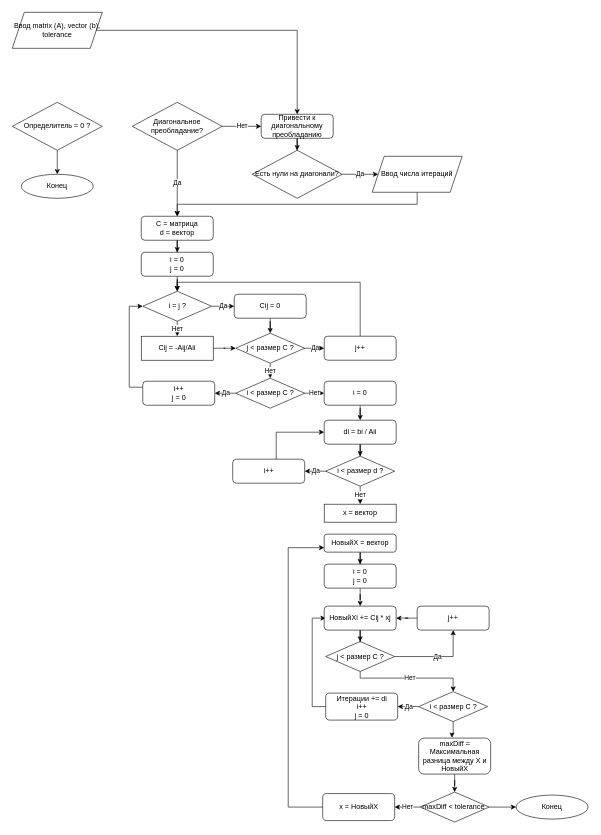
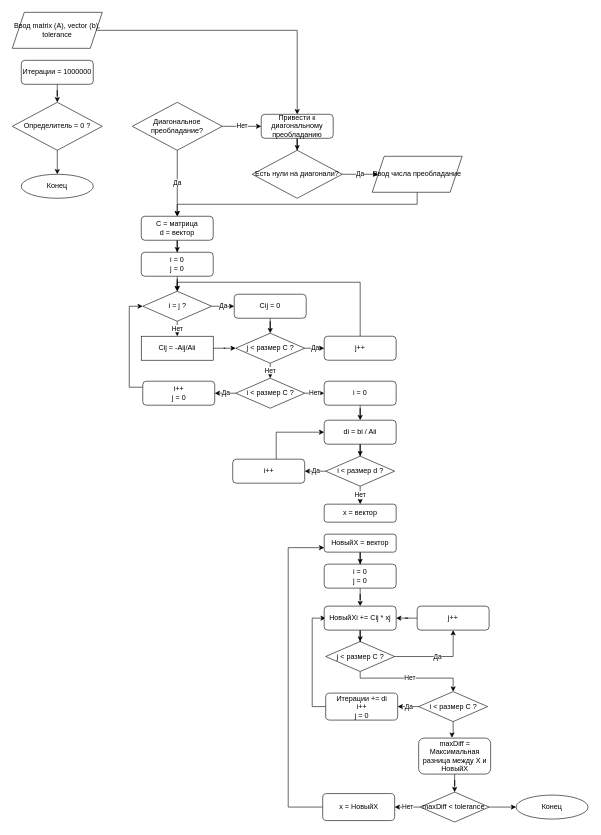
  <mxCell id="0" />
  <mxCell id="1" parent="0" />
  <mxCell id="2" style="edgeStyle=orthogonalEdgeStyle;rounded=0;orthogonalLoop=1;jettySize=auto;html=1;" edge="1" parent="1" source="3" target="17"><mxGeometry relative="1" as="geometry" /></mxCell>
  <mxCell id="3" value="Ввод matrix (A), vector (b), tolerance" style="shape=parallelogram;perimeter=parallelogramPerimeter;whiteSpace=wrap;html=1;fixedSize=1;" vertex="1" parent="1"><mxGeometry x="20" y="20" width="150" height="60" as="geometry" /></mxCell>
  <mxCell id="4" style="edgeStyle=orthogonalEdgeStyle;rounded=0;orthogonalLoop=1;jettySize=auto;html=1;entryX=0.5;entryY=0;entryDx=0;entryDy=0;" edge="1" parent="1" source="5" target="6"><mxGeometry relative="1" as="geometry" /></mxCell>
  <mxCell id="5" value="Определитель = 0 ?" style="rhombus;whiteSpace=wrap;html=1;" vertex="1" parent="1"><mxGeometry x="20" y="170" width="150" height="80" as="geometry" /></mxCell>
  <mxCell id="6" value="Конец" style="ellipse;whiteSpace=wrap;html=1;" vertex="1" parent="1"><mxGeometry x="35" y="290" width="120" height="40" as="geometry" /></mxCell>
  <mxCell id="7" value="Нет" style="edgeStyle=orthogonalEdgeStyle;rounded=0;orthogonalLoop=1;jettySize=auto;html=1;entryX=0;entryY=0.5;entryDx=0;entryDy=0;" edge="1" parent="1" source="9" target="17"><mxGeometry relative="1" as="geometry" /></mxCell>
  <mxCell id="8" value="Да" style="edgeStyle=orthogonalEdgeStyle;rounded=0;orthogonalLoop=1;jettySize=auto;html=1;" edge="1" parent="1" source="9" target="19"><mxGeometry relative="1" as="geometry" /></mxCell>
  <mxCell id="9" value="Диагональное преобладание?" style="rhombus;whiteSpace=wrap;html=1;" vertex="1" parent="1"><mxGeometry x="220" y="170" width="150" height="80" as="geometry" /></mxCell>
  <mxCell id="10" value="Да" style="edgeStyle=orthogonalEdgeStyle;rounded=0;orthogonalLoop=1;jettySize=auto;html=1;" edge="1" parent="1" source="11" target="15"><mxGeometry relative="1" as="geometry" /></mxCell>
  <mxCell id="11" value="Есть нули на диагонали?" style="rhombus;whiteSpace=wrap;html=1;" vertex="1" parent="1"><mxGeometry x="420" y="250" width="150" height="80" as="geometry" /></mxCell>
+ <mxCell id="12" style="edgeStyle=orthogonalEdgeStyle;rounded=0;orthogonalLoop=1;jettySize=auto;html=1;entryX=0.5;entryY=0;entryDx=0;entryDy=0;" edge="1" parent="1" source="13" target="5"><mxGeometry relative="1" as="geometry" /></mxCell>
+ <mxCell id="13" value="Итерации = 1000000" style="rounded=1;whiteSpace=wrap;html=1;" vertex="1" parent="1"><mxGeometry x="35" y="100" width="120" height="40" as="geometry" /></mxCell>
  <mxCell id="14" style="edgeStyle=orthogonalEdgeStyle;rounded=0;orthogonalLoop=1;jettySize=auto;html=1;entryX=0.5;entryY=0;entryDx=0;entryDy=0;" edge="1" parent="1" source="15" target="19"><mxGeometry relative="1" as="geometry"><Array as="points"><mxPoint x="695" y="340" /><mxPoint x="295" y="340" /></Array></mxGeometry></mxCell>
- <mxCell id="15" value="Ввод числа итераций" style="shape=parallelogram;perimeter=parallelogramPerimeter;whiteSpace=wrap;html=1;fixedSize=1;" vertex="1" parent="1"><mxGeometry x="620" y="260" width="150" height="60" as="geometry" /></mxCell>
+ <mxCell id="15" value="Ввод числа преобладание" style="shape=parallelogram;perimeter=parallelogramPerimeter;whiteSpace=wrap;html=1;fixedSize=1;" vertex="1" parent="1"><mxGeometry x="620" y="260" width="150" height="60" as="geometry" /></mxCell>
  <mxCell id="16" style="edgeStyle=orthogonalEdgeStyle;rounded=0;orthogonalLoop=1;jettySize=auto;html=1;" edge="1" parent="1" source="17" target="11"><mxGeometry relative="1" as="geometry" /></mxCell>
  <mxCell id="17" value="Привести к диагональному преобладанию" style="rounded=1;whiteSpace=wrap;html=1;" vertex="1" parent="1"><mxGeometry x="435" y="190" width="120" height="40" as="geometry" /></mxCell>
  <mxCell id="18" style="edgeStyle=orthogonalEdgeStyle;rounded=0;orthogonalLoop=1;jettySize=auto;html=1;entryX=0.5;entryY=0;entryDx=0;entryDy=0;" edge="1" parent="1" source="19" target="21"><mxGeometry relative="1" as="geometry" /></mxCell>
  <mxCell id="19" value="C = матрица&lt;br&gt;d = вектор" style="rounded=1;whiteSpace=wrap;html=1;" vertex="1" parent="1"><mxGeometry x="235" y="360" width="120" height="40" as="geometry" /></mxCell>
  <mxCell id="20" style="edgeStyle=orthogonalEdgeStyle;rounded=0;orthogonalLoop=1;jettySize=auto;html=1;entryX=0.5;entryY=0;entryDx=0;entryDy=0;" edge="1" parent="1" source="21" target="24"><mxGeometry relative="1" as="geometry" /></mxCell>
  <mxCell id="21" value="i = 0&lt;br&gt;j = 0" style="rounded=1;whiteSpace=wrap;html=1;" vertex="1" parent="1"><mxGeometry x="235" y="420" width="120" height="40" as="geometry" /></mxCell>
  <mxCell id="22" value="Да" style="edgeStyle=orthogonalEdgeStyle;rounded=0;orthogonalLoop=1;jettySize=auto;html=1;entryX=0;entryY=0.5;entryDx=0;entryDy=0;" edge="1" parent="1" source="24" target="26"><mxGeometry relative="1" as="geometry" /></mxCell>
  <mxCell id="23" value="Нет" style="edgeStyle=orthogonalEdgeStyle;rounded=0;orthogonalLoop=1;jettySize=auto;html=1;entryX=0.5;entryY=0;entryDx=0;entryDy=0;" edge="1" parent="1" source="24" target="28"><mxGeometry relative="1" as="geometry" /></mxCell>
  <mxCell id="24" value="i = j ?" style="rhombus;whiteSpace=wrap;html=1;" vertex="1" parent="1"><mxGeometry x="237.5" y="485" width="115" height="50" as="geometry" /></mxCell>
  <mxCell id="25" style="edgeStyle=orthogonalEdgeStyle;rounded=0;orthogonalLoop=1;jettySize=auto;html=1;" edge="1" parent="1" source="26" target="31"><mxGeometry relative="1" as="geometry" /></mxCell>
  <mxCell id="26" value="Cij = 0" style="rounded=1;whiteSpace=wrap;html=1;" vertex="1" parent="1"><mxGeometry x="390" y="490" width="120" height="40" as="geometry" /></mxCell>
  <mxCell id="27" style="edgeStyle=orthogonalEdgeStyle;rounded=0;orthogonalLoop=1;jettySize=auto;html=1;entryX=0;entryY=0.5;entryDx=0;entryDy=0;" edge="1" parent="1" source="28" target="31"><mxGeometry relative="1" as="geometry" /></mxCell>
  <mxCell id="28" value="Cij = -Aij/Aii" style="whiteSpace=wrap;html=1;rounded=0;" vertex="1" parent="1"><mxGeometry x="235" y="560" width="120" height="40" as="geometry" /></mxCell>
  <mxCell id="29" value="Да" style="edgeStyle=orthogonalEdgeStyle;rounded=0;orthogonalLoop=1;jettySize=auto;html=1;entryX=0;entryY=0.5;entryDx=0;entryDy=0;" edge="1" parent="1" source="31" target="36"><mxGeometry x="0.328" relative="1" as="geometry"><mxPoint as="offset" /></mxGeometry></mxCell>
  <mxCell id="30" value="Нет" style="edgeStyle=orthogonalEdgeStyle;rounded=0;orthogonalLoop=1;jettySize=auto;html=1;entryX=0.5;entryY=0;entryDx=0;entryDy=0;" edge="1" parent="1" source="31" target="34"><mxGeometry relative="1" as="geometry" /></mxCell>
  <mxCell id="31" value="j &amp;lt; размер C ?" style="rhombus;whiteSpace=wrap;html=1;" vertex="1" parent="1"><mxGeometry x="392.5" y="555" width="115" height="50" as="geometry" /></mxCell>
  <mxCell id="32" value="Да" style="edgeStyle=orthogonalEdgeStyle;rounded=0;orthogonalLoop=1;jettySize=auto;html=1;entryX=1;entryY=0.5;entryDx=0;entryDy=0;" edge="1" parent="1" source="34" target="38"><mxGeometry relative="1" as="geometry" /></mxCell>
  <mxCell id="33" value="Нет" style="edgeStyle=orthogonalEdgeStyle;rounded=0;orthogonalLoop=1;jettySize=auto;html=1;entryX=0;entryY=0.5;entryDx=0;entryDy=0;" edge="1" parent="1" source="34" target="40"><mxGeometry relative="1" as="geometry" /></mxCell>
  <mxCell id="34" value="i &amp;lt; размер C ?" style="rhombus;whiteSpace=wrap;html=1;" vertex="1" parent="1"><mxGeometry x="392.5" y="630" width="115" height="50" as="geometry" /></mxCell>
  <mxCell id="35" style="edgeStyle=orthogonalEdgeStyle;rounded=0;orthogonalLoop=1;jettySize=auto;html=1;entryX=0.5;entryY=0;entryDx=0;entryDy=0;" edge="1" parent="1" source="36" target="24"><mxGeometry relative="1" as="geometry"><Array as="points"><mxPoint x="600" y="470" /><mxPoint x="295" y="470" /></Array></mxGeometry></mxCell>
  <mxCell id="36" value="j++" style="rounded=1;whiteSpace=wrap;html=1;" vertex="1" parent="1"><mxGeometry x="540" y="560" width="120" height="40" as="geometry" /></mxCell>
  <mxCell id="37" style="edgeStyle=orthogonalEdgeStyle;rounded=0;orthogonalLoop=1;jettySize=auto;html=1;entryX=0;entryY=0.5;entryDx=0;entryDy=0;" edge="1" parent="1" source="38" target="24"><mxGeometry relative="1" as="geometry"><Array as="points"><mxPoint x="215" y="645" /><mxPoint x="215" y="510" /></Array></mxGeometry></mxCell>
  <mxCell id="38" value="i++&lt;br&gt;j = 0" style="rounded=1;whiteSpace=wrap;html=1;" vertex="1" parent="1"><mxGeometry x="237.5" y="635" width="120" height="40" as="geometry" /></mxCell>
  <mxCell id="39" style="edgeStyle=orthogonalEdgeStyle;rounded=0;orthogonalLoop=1;jettySize=auto;html=1;entryX=0.5;entryY=0;entryDx=0;entryDy=0;" edge="1" parent="1" source="40" target="42"><mxGeometry relative="1" as="geometry" /></mxCell>
  <mxCell id="40" value="i = 0" style="rounded=1;whiteSpace=wrap;html=1;" vertex="1" parent="1"><mxGeometry x="540" y="635" width="120" height="40" as="geometry" /></mxCell>
  <mxCell id="41" style="edgeStyle=orthogonalEdgeStyle;rounded=0;orthogonalLoop=1;jettySize=auto;html=1;entryX=0.5;entryY=0;entryDx=0;entryDy=0;" edge="1" parent="1" source="42" target="45"><mxGeometry relative="1" as="geometry" /></mxCell>
  <mxCell id="42" value="di = bi / Aii" style="rounded=1;whiteSpace=wrap;html=1;" vertex="1" parent="1"><mxGeometry x="540" y="700" width="120" height="40" as="geometry" /></mxCell>
  <mxCell id="43" value="Да" style="edgeStyle=orthogonalEdgeStyle;rounded=0;orthogonalLoop=1;jettySize=auto;html=1;entryX=1;entryY=0.5;entryDx=0;entryDy=0;" edge="1" parent="1" source="45" target="47"><mxGeometry relative="1" as="geometry" /></mxCell>
  <mxCell id="44" value="Нет" style="edgeStyle=orthogonalEdgeStyle;rounded=0;orthogonalLoop=1;jettySize=auto;html=1;" edge="1" parent="1" source="45" target="48"><mxGeometry relative="1" as="geometry" /></mxCell>
  <mxCell id="45" value="i &amp;lt; размер d ?" style="rhombus;whiteSpace=wrap;html=1;" vertex="1" parent="1"><mxGeometry x="542.5" y="760" width="115" height="50" as="geometry" /></mxCell>
  <mxCell id="46" style="edgeStyle=orthogonalEdgeStyle;rounded=0;orthogonalLoop=1;jettySize=auto;html=1;entryX=0;entryY=0.5;entryDx=0;entryDy=0;" edge="1" parent="1" source="47" target="42"><mxGeometry relative="1" as="geometry"><Array as="points"><mxPoint x="460" y="720" /></Array></mxGeometry></mxCell>
  <mxCell id="47" value="i++" style="rounded=1;whiteSpace=wrap;html=1;" vertex="1" parent="1"><mxGeometry x="387.5" y="765" width="120" height="40" as="geometry" /></mxCell>
- <mxCell id="48" value="x = вектор" style="whiteSpace=wrap;html=1;rounded=0;" vertex="1" parent="1"><mxGeometry x="540" y="840" width="120" height="30" as="geometry" /></mxCell>
+ <mxCell id="48" value="x = вектор" style="rounded=1;whiteSpace=wrap;html=1;" vertex="1" parent="1"><mxGeometry x="540" y="840" width="120" height="30" as="geometry" /></mxCell>
  <mxCell id="49" style="edgeStyle=orthogonalEdgeStyle;rounded=0;orthogonalLoop=1;jettySize=auto;html=1;" edge="1" parent="1" source="50" target="52"><mxGeometry relative="1" as="geometry" /></mxCell>
  <mxCell id="50" value="НовыйX = вектор" style="rounded=1;whiteSpace=wrap;html=1;" vertex="1" parent="1"><mxGeometry x="540" y="890" width="120" height="30" as="geometry" /></mxCell>
  <mxCell id="51" style="edgeStyle=orthogonalEdgeStyle;rounded=0;orthogonalLoop=1;jettySize=auto;html=1;entryX=0.5;entryY=0;entryDx=0;entryDy=0;" edge="1" parent="1" source="52" target="61"><mxGeometry relative="1" as="geometry" /></mxCell>
  <mxCell id="52" value="i = 0&lt;br&gt;j = 0" style="rounded=1;whiteSpace=wrap;html=1;" vertex="1" parent="1"><mxGeometry x="540" y="940" width="120" height="40" as="geometry" /></mxCell>
  <mxCell id="53" value="Да" style="edgeStyle=orthogonalEdgeStyle;rounded=0;orthogonalLoop=1;jettySize=auto;html=1;entryX=0.5;entryY=1;entryDx=0;entryDy=0;" edge="1" parent="1" source="55" target="63"><mxGeometry relative="1" as="geometry" /></mxCell>
  <mxCell id="54" value="Нет" style="edgeStyle=orthogonalEdgeStyle;rounded=0;orthogonalLoop=1;jettySize=auto;html=1;entryX=0.5;entryY=0;entryDx=0;entryDy=0;" edge="1" parent="1" source="55" target="57"><mxGeometry relative="1" as="geometry"><Array as="points"><mxPoint x="600" y="1130" /><mxPoint x="755" y="1130" /></Array></mxGeometry></mxCell>
  <mxCell id="55" value="j &amp;lt; размер C ?" style="rhombus;whiteSpace=wrap;html=1;" vertex="1" parent="1"><mxGeometry x="542.5" y="1069" width="115" height="50" as="geometry" /></mxCell>
  <mxCell id="56" value="Да" style="edgeStyle=orthogonalEdgeStyle;rounded=0;orthogonalLoop=1;jettySize=auto;html=1;entryX=1;entryY=0.5;entryDx=0;entryDy=0;" edge="1" parent="1" source="57" target="59"><mxGeometry relative="1" as="geometry" /></mxCell>
  <mxCell id="57" value="i &amp;lt; размер C ?" style="rhombus;whiteSpace=wrap;html=1;" vertex="1" parent="1"><mxGeometry x="697.5" y="1152.5" width="115" height="50" as="geometry" /></mxCell>
  <mxCell id="58" style="edgeStyle=orthogonalEdgeStyle;rounded=0;orthogonalLoop=1;jettySize=auto;html=1;entryX=0;entryY=0.5;entryDx=0;entryDy=0;exitX=0;exitY=0.5;exitDx=0;exitDy=0;" edge="1" parent="1" source="59"><mxGeometry relative="1" as="geometry"><Array as="points"><mxPoint x="520" y="1178" /><mxPoint x="520" y="1030" /></Array><mxPoint x="542.5" y="1030" as="targetPoint" /></mxGeometry></mxCell>
  <mxCell id="59" value="Итерации += di&lt;br&gt;i++&lt;br&gt;j = 0" style="rounded=1;whiteSpace=wrap;html=1;" vertex="1" parent="1"><mxGeometry x="542.5" y="1155" width="120" height="45" as="geometry" /></mxCell>
  <mxCell id="60" style="edgeStyle=orthogonalEdgeStyle;rounded=0;orthogonalLoop=1;jettySize=auto;html=1;entryX=0.5;entryY=0;entryDx=0;entryDy=0;" edge="1" parent="1" source="61" target="55"><mxGeometry relative="1" as="geometry" /></mxCell>
  <mxCell id="61" value="НовыйXi += Cij * xj" style="rounded=1;whiteSpace=wrap;html=1;" vertex="1" parent="1"><mxGeometry x="540" y="1010" width="120" height="40" as="geometry" /></mxCell>
  <mxCell id="62" style="edgeStyle=orthogonalEdgeStyle;rounded=0;orthogonalLoop=1;jettySize=auto;html=1;entryX=1;entryY=0.5;entryDx=0;entryDy=0;" edge="1" parent="1" source="63" target="61"><mxGeometry relative="1" as="geometry" /></mxCell>
  <mxCell id="63" value="j++" style="rounded=1;whiteSpace=wrap;html=1;" vertex="1" parent="1"><mxGeometry x="695" y="1010" width="120" height="40" as="geometry" /></mxCell>
  <mxCell id="64" style="edgeStyle=orthogonalEdgeStyle;rounded=0;orthogonalLoop=1;jettySize=auto;html=1;entryX=0.5;entryY=0;entryDx=0;entryDy=0;" edge="1" parent="1" source="65" target="68"><mxGeometry relative="1" as="geometry" /></mxCell>
  <mxCell id="65" value="maxDiff = Максимальная разница между X и НовыйX" style="rounded=1;whiteSpace=wrap;html=1;" vertex="1" parent="1"><mxGeometry x="697.5" y="1230" width="120" height="60" as="geometry" /></mxCell>
  <mxCell id="66" value="Нет" style="edgeStyle=orthogonalEdgeStyle;rounded=0;orthogonalLoop=1;jettySize=auto;html=1;entryX=1;entryY=0.5;entryDx=0;entryDy=0;" edge="1" parent="1" source="68" target="71"><mxGeometry relative="1" as="geometry" /></mxCell>
  <mxCell id="67" style="edgeStyle=orthogonalEdgeStyle;rounded=0;orthogonalLoop=1;jettySize=auto;html=1;entryX=0;entryY=0.5;entryDx=0;entryDy=0;" edge="1" parent="1" source="68" target="72"><mxGeometry relative="1" as="geometry" /></mxCell>
  <mxCell id="68" value="maxDiff &amp;lt; tolerance&amp;nbsp;" style="rhombus;whiteSpace=wrap;html=1;" vertex="1" parent="1"><mxGeometry x="700" y="1320" width="115" height="50" as="geometry" /></mxCell>
  <mxCell id="69" style="edgeStyle=orthogonalEdgeStyle;rounded=0;orthogonalLoop=1;jettySize=auto;html=1;entryX=0.463;entryY=-0.011;entryDx=0;entryDy=0;entryPerimeter=0;" edge="1" parent="1" source="57" target="65"><mxGeometry relative="1" as="geometry" /></mxCell>
  <mxCell id="70" style="edgeStyle=orthogonalEdgeStyle;rounded=0;orthogonalLoop=1;jettySize=auto;html=1;entryX=0;entryY=0.75;entryDx=0;entryDy=0;" edge="1" parent="1" source="71" target="50"><mxGeometry relative="1" as="geometry"><Array as="points"><mxPoint x="480" y="1345" /><mxPoint x="480" y="912" /></Array></mxGeometry></mxCell>
  <mxCell id="71" value="x = НовыйX" style="rounded=1;whiteSpace=wrap;html=1;" vertex="1" parent="1"><mxGeometry x="537.5" y="1322.5" width="120" height="45" as="geometry" /></mxCell>
  <mxCell id="72" value="Конец" style="ellipse;whiteSpace=wrap;html=1;" vertex="1" parent="1"><mxGeometry x="860" y="1325" width="120" height="40" as="geometry" /></mxCell>
